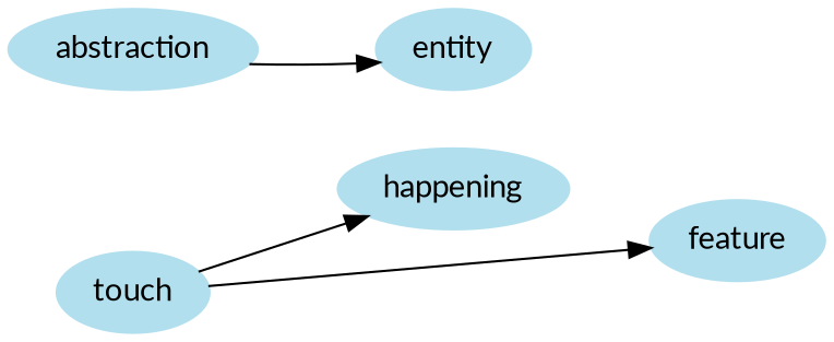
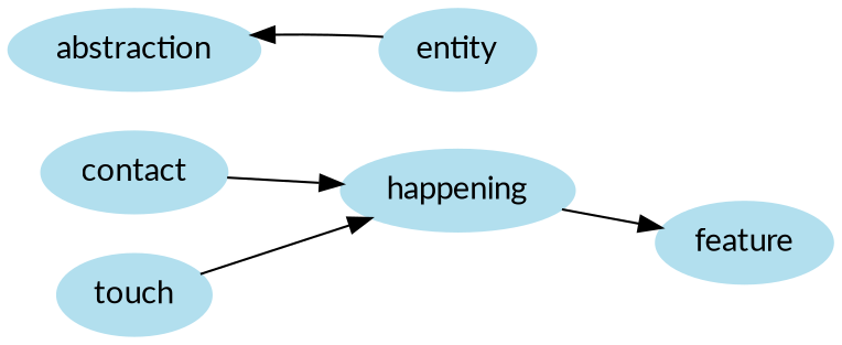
  digraph {
    fontname=Lato
    rankdir=LR
    node [color=lightblue2 fontname=Lato style=filled]
    edge [fontname=Lato]
    touch
    happening
+   contact
    n4 [label=feature]
    abstraction
    entity
    touch -> happening
-   touch -> n4
-   abstraction -> entity
+   happening -> n4
+   contact -> happening
+   entity -> abstraction
  }
